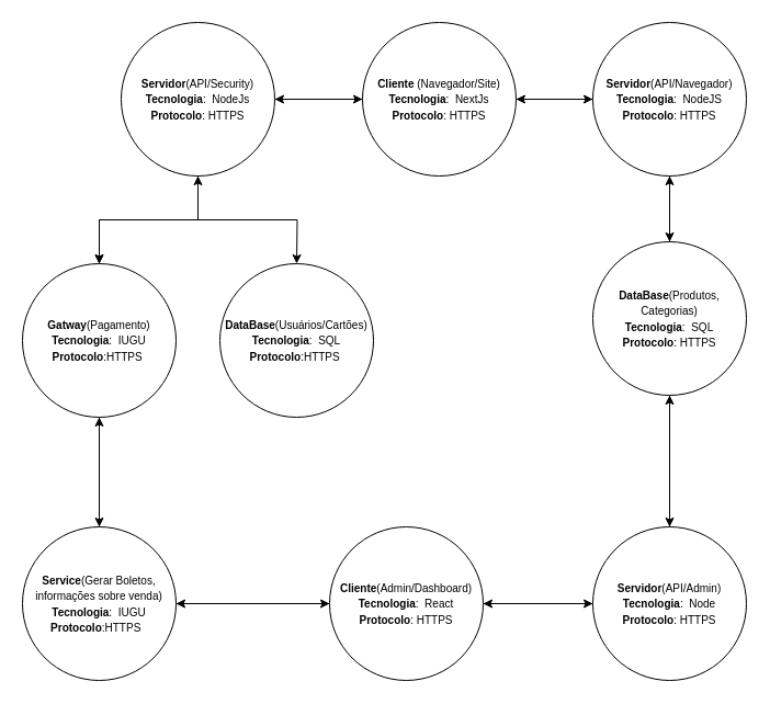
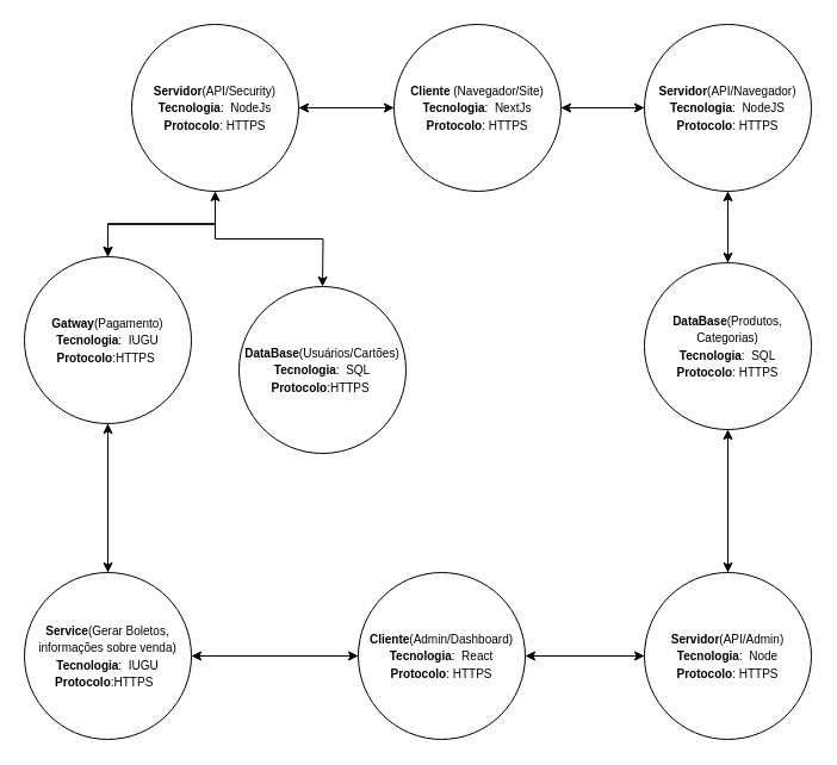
  <mxCell id="0" />
  <mxCell id="1" parent="0" />
  <mxCell id="2" style="edgeStyle=orthogonalEdgeStyle;rounded=0;orthogonalLoop=1;jettySize=auto;html=1;entryX=1;entryY=0.5;entryDx=0;entryDy=0;" edge="1" parent="1" source="4" target="12"><mxGeometry relative="1" as="geometry"><mxPoint x="270" y="90" as="targetPoint" /></mxGeometry></mxCell>
  <mxCell id="3" style="edgeStyle=orthogonalEdgeStyle;rounded=0;orthogonalLoop=1;jettySize=auto;html=1;" edge="1" parent="1" source="4"><mxGeometry relative="1" as="geometry"><mxPoint x="540" y="90" as="targetPoint" /></mxGeometry></mxCell>
  <mxCell id="4" value="&lt;font style=&quot;font-size: 10px;&quot;&gt;&lt;b&gt;Cliente &lt;/b&gt;(Navegador/Site)&lt;br&gt;&lt;b&gt;Tecnologia&lt;/b&gt;:&amp;nbsp; NextJs&lt;br&gt;&lt;b&gt;Protocolo&lt;/b&gt;: HTTPS&lt;/font&gt;" style="ellipse;whiteSpace=wrap;html=1;align=center;" vertex="1" parent="1"><mxGeometry x="330" y="20" width="140" height="140" as="geometry" /></mxCell>
  <mxCell id="5" style="edgeStyle=orthogonalEdgeStyle;rounded=0;orthogonalLoop=1;jettySize=auto;html=1;" edge="1" parent="1" source="7"><mxGeometry relative="1" as="geometry"><mxPoint x="470" y="90" as="targetPoint" /></mxGeometry></mxCell>
  <mxCell id="6" style="edgeStyle=orthogonalEdgeStyle;rounded=0;orthogonalLoop=1;jettySize=auto;html=1;" edge="1" parent="1" source="7" target="22"><mxGeometry relative="1" as="geometry" /></mxCell>
  <mxCell id="7" value="&lt;font style=&quot;font-size: 10px;&quot;&gt;&lt;b&gt;Servidor&lt;/b&gt;(API/Navegador)&lt;br&gt;&lt;b&gt;Tecnologia&lt;/b&gt;:&amp;nbsp; NodeJS&lt;br&gt;&lt;b&gt;Protocolo&lt;/b&gt;: HTTPS&lt;/font&gt;" style="ellipse;whiteSpace=wrap;html=1;align=center;" vertex="1" parent="1"><mxGeometry x="540" y="20" width="140" height="140" as="geometry" /></mxCell>
  <mxCell id="8" style="edgeStyle=orthogonalEdgeStyle;rounded=0;orthogonalLoop=1;jettySize=auto;html=1;exitX=0.5;exitY=1;exitDx=0;exitDy=0;" edge="1" parent="1" source="12"><mxGeometry relative="1" as="geometry"><mxPoint x="270" y="240" as="targetPoint" /></mxGeometry></mxCell>
  <mxCell id="9" style="edgeStyle=orthogonalEdgeStyle;rounded=0;orthogonalLoop=1;jettySize=auto;html=1;" edge="1" parent="1" source="12"><mxGeometry relative="1" as="geometry"><mxPoint x="330" y="90" as="targetPoint" /></mxGeometry></mxCell>
  <mxCell id="10" value="" style="edgeStyle=orthogonalEdgeStyle;rounded=0;orthogonalLoop=1;jettySize=auto;html=1;" edge="1" parent="1" source="12" target="15"><mxGeometry relative="1" as="geometry" /></mxCell>
  <mxCell id="11" style="edgeStyle=orthogonalEdgeStyle;rounded=0;orthogonalLoop=1;jettySize=auto;html=1;exitX=0.5;exitY=1;exitDx=0;exitDy=0;entryX=0.5;entryY=0;entryDx=0;entryDy=0;" edge="1" parent="1" source="12" target="15"><mxGeometry relative="1" as="geometry" /></mxCell>
  <mxCell id="12" value="&lt;font style=&quot;font-size: 10px;&quot;&gt;&lt;b&gt;Servidor&lt;/b&gt;(API/Security)&lt;br&gt;&lt;b&gt;Tecnologia&lt;/b&gt;:&amp;nbsp; NodeJs&lt;br&gt;&lt;b&gt;Protocolo&lt;/b&gt;: HTTPS&lt;/font&gt;" style="ellipse;whiteSpace=wrap;html=1;align=center;" vertex="1" parent="1"><mxGeometry x="110" y="20" width="140" height="140" as="geometry" /></mxCell>
  <mxCell id="13" style="edgeStyle=orthogonalEdgeStyle;rounded=0;orthogonalLoop=1;jettySize=auto;html=1;entryX=0.5;entryY=0;entryDx=0;entryDy=0;" edge="1" parent="1" source="15" target="18"><mxGeometry relative="1" as="geometry"><mxPoint x="180" y="430" as="targetPoint" /></mxGeometry></mxCell>
  <mxCell id="14" style="edgeStyle=orthogonalEdgeStyle;rounded=0;orthogonalLoop=1;jettySize=auto;html=1;" edge="1" parent="1" source="15" target="12"><mxGeometry relative="1" as="geometry" /></mxCell>
- <mxCell id="15" value="&lt;font style=&quot;font-size: 10px;&quot;&gt;&lt;b&gt;Gatway&lt;/b&gt;(Pagamento)&lt;br&gt;&lt;b&gt;Tecnologia&lt;/b&gt;:&amp;nbsp; IUGU&lt;br&gt;&lt;b&gt;Protocolo&lt;/b&gt;:HTTPS&amp;nbsp;&lt;/font&gt;" style="ellipse;whiteSpace=wrap;html=1;align=center;" vertex="1" parent="1"><mxGeometry x="20" y="240" width="140" height="140" as="geometry" /></mxCell>
+ <mxCell id="15" value="&lt;font style=&quot;font-size: 10px;&quot;&gt;&lt;b&gt;Gatway&lt;/b&gt;(Pagamento)&lt;br&gt;&lt;b&gt;Tecnologia&lt;/b&gt;:&amp;nbsp; IUGU&lt;br&gt;&lt;b&gt;Protocolo&lt;/b&gt;:HTTPS&amp;nbsp;&lt;/font&gt;" style="ellipse;whiteSpace=wrap;html=1;align=center;" vertex="1" parent="1"><mxGeometry x="20" y="215" width="140" height="140" as="geometry" /></mxCell>
  <mxCell id="16" style="edgeStyle=orthogonalEdgeStyle;rounded=0;orthogonalLoop=1;jettySize=auto;html=1;" edge="1" parent="1" source="18" target="15"><mxGeometry relative="1" as="geometry" /></mxCell>
  <mxCell id="17" style="edgeStyle=orthogonalEdgeStyle;rounded=0;orthogonalLoop=1;jettySize=auto;html=1;entryX=0;entryY=0.5;entryDx=0;entryDy=0;" edge="1" parent="1" source="18" target="25"><mxGeometry relative="1" as="geometry" /></mxCell>
  <mxCell id="18" value="&lt;font style=&quot;font-size: 10px;&quot;&gt;&lt;b&gt;Service&lt;/b&gt;(Gerar Boletos, informações sobre venda)&lt;br&gt;&lt;b&gt;Tecnologia&lt;/b&gt;:&amp;nbsp; IUGU&lt;br&gt;&lt;b&gt;Protocolo&lt;/b&gt;:HTTPS&amp;nbsp;&amp;nbsp;&lt;/font&gt;" style="ellipse;whiteSpace=wrap;html=1;align=center;" vertex="1" parent="1"><mxGeometry x="20" y="480" width="140" height="140" as="geometry" /></mxCell>
  <mxCell id="19" value="&lt;font style=&quot;font-size: 10px;&quot;&gt;&lt;b&gt;DataBase&lt;/b&gt;(Usuários/Cartões)&lt;br&gt;&lt;b&gt;Tecnologia&lt;/b&gt;:&amp;nbsp; SQL&lt;br&gt;&lt;b&gt;Protocolo&lt;/b&gt;:HTTPS&amp;nbsp;&lt;/font&gt;" style="ellipse;whiteSpace=wrap;html=1;align=center;" vertex="1" parent="1"><mxGeometry x="200" y="240" width="140" height="140" as="geometry" /></mxCell>
  <mxCell id="20" style="edgeStyle=orthogonalEdgeStyle;rounded=0;orthogonalLoop=1;jettySize=auto;html=1;" edge="1" parent="1" source="22" target="7"><mxGeometry relative="1" as="geometry" /></mxCell>
  <mxCell id="21" style="edgeStyle=orthogonalEdgeStyle;rounded=0;orthogonalLoop=1;jettySize=auto;html=1;" edge="1" parent="1" source="22" target="28"><mxGeometry relative="1" as="geometry" /></mxCell>
  <mxCell id="22" value="&lt;font style=&quot;font-size: 10px;&quot;&gt;&lt;b&gt;DataBase&lt;/b&gt;(Produtos, Categorias)&lt;br&gt;&lt;b&gt;Tecnologia&lt;/b&gt;:&amp;nbsp; SQL&lt;br&gt;&lt;b&gt;Protocolo&lt;/b&gt;: HTTPS&lt;/font&gt;" style="ellipse;whiteSpace=wrap;html=1;align=center;" vertex="1" parent="1"><mxGeometry x="540" y="220" width="140" height="140" as="geometry" /></mxCell>
  <mxCell id="23" style="edgeStyle=orthogonalEdgeStyle;rounded=0;orthogonalLoop=1;jettySize=auto;html=1;entryX=0;entryY=0.5;entryDx=0;entryDy=0;" edge="1" parent="1" source="25" target="28"><mxGeometry relative="1" as="geometry" /></mxCell>
  <mxCell id="24" style="edgeStyle=orthogonalEdgeStyle;rounded=0;orthogonalLoop=1;jettySize=auto;html=1;entryX=1;entryY=0.5;entryDx=0;entryDy=0;" edge="1" parent="1" source="25" target="18"><mxGeometry relative="1" as="geometry" /></mxCell>
  <mxCell id="25" value="&lt;font style=&quot;font-size: 10px;&quot;&gt;&lt;b&gt;Cliente&lt;/b&gt;(Admin/Dashboard)&lt;br&gt;&lt;b&gt;Tecnologia&lt;/b&gt;:&amp;nbsp; React&lt;br&gt;&lt;b&gt;Protocolo&lt;/b&gt;: HTTPS&lt;/font&gt;" style="ellipse;whiteSpace=wrap;html=1;align=center;" vertex="1" parent="1"><mxGeometry x="300" y="480" width="140" height="140" as="geometry" /></mxCell>
  <mxCell id="26" style="edgeStyle=orthogonalEdgeStyle;rounded=0;orthogonalLoop=1;jettySize=auto;html=1;" edge="1" parent="1" source="28" target="25"><mxGeometry relative="1" as="geometry" /></mxCell>
  <mxCell id="27" style="edgeStyle=orthogonalEdgeStyle;rounded=0;orthogonalLoop=1;jettySize=auto;html=1;entryX=0.5;entryY=1;entryDx=0;entryDy=0;" edge="1" parent="1" source="28" target="22"><mxGeometry relative="1" as="geometry" /></mxCell>
  <mxCell id="28" value="&lt;font style=&quot;font-size: 10px;&quot;&gt;&lt;b&gt;Servidor&lt;/b&gt;(API/Admin)&lt;br&gt;&lt;b&gt;Tecnologia&lt;/b&gt;:&amp;nbsp; Node&lt;br&gt;&lt;b&gt;Protocolo&lt;/b&gt;: HTTPS&lt;/font&gt;" style="ellipse;whiteSpace=wrap;html=1;align=center;" vertex="1" parent="1"><mxGeometry x="540" y="480" width="140" height="140" as="geometry" /></mxCell>
